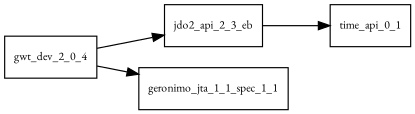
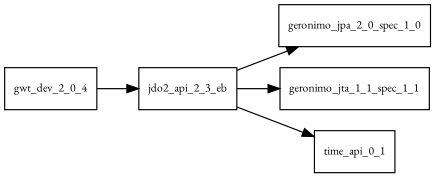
  digraph {
    fontname="EB Garamond"
    rankdir=LR
    node [fontname="EB Garamond" fontsize=10.0 shape=box]
    edge [fontname="EB Garamond"]
    jdo2_api_2_3_eb
+   geronimo_jpa_2_0_spec_1_0
    geronimo_jta_1_1_spec_1_1
    n4 [label=time_api_0_1]
    gwt_dev_2_0_4
-   gwt_dev_2_0_4 -> geronimo_jta_1_1_spec_1_1
+   jdo2_api_2_3_eb -> geronimo_jpa_2_0_spec_1_0
+   jdo2_api_2_3_eb -> geronimo_jta_1_1_spec_1_1
    jdo2_api_2_3_eb -> n4
    gwt_dev_2_0_4 -> jdo2_api_2_3_eb
  }
